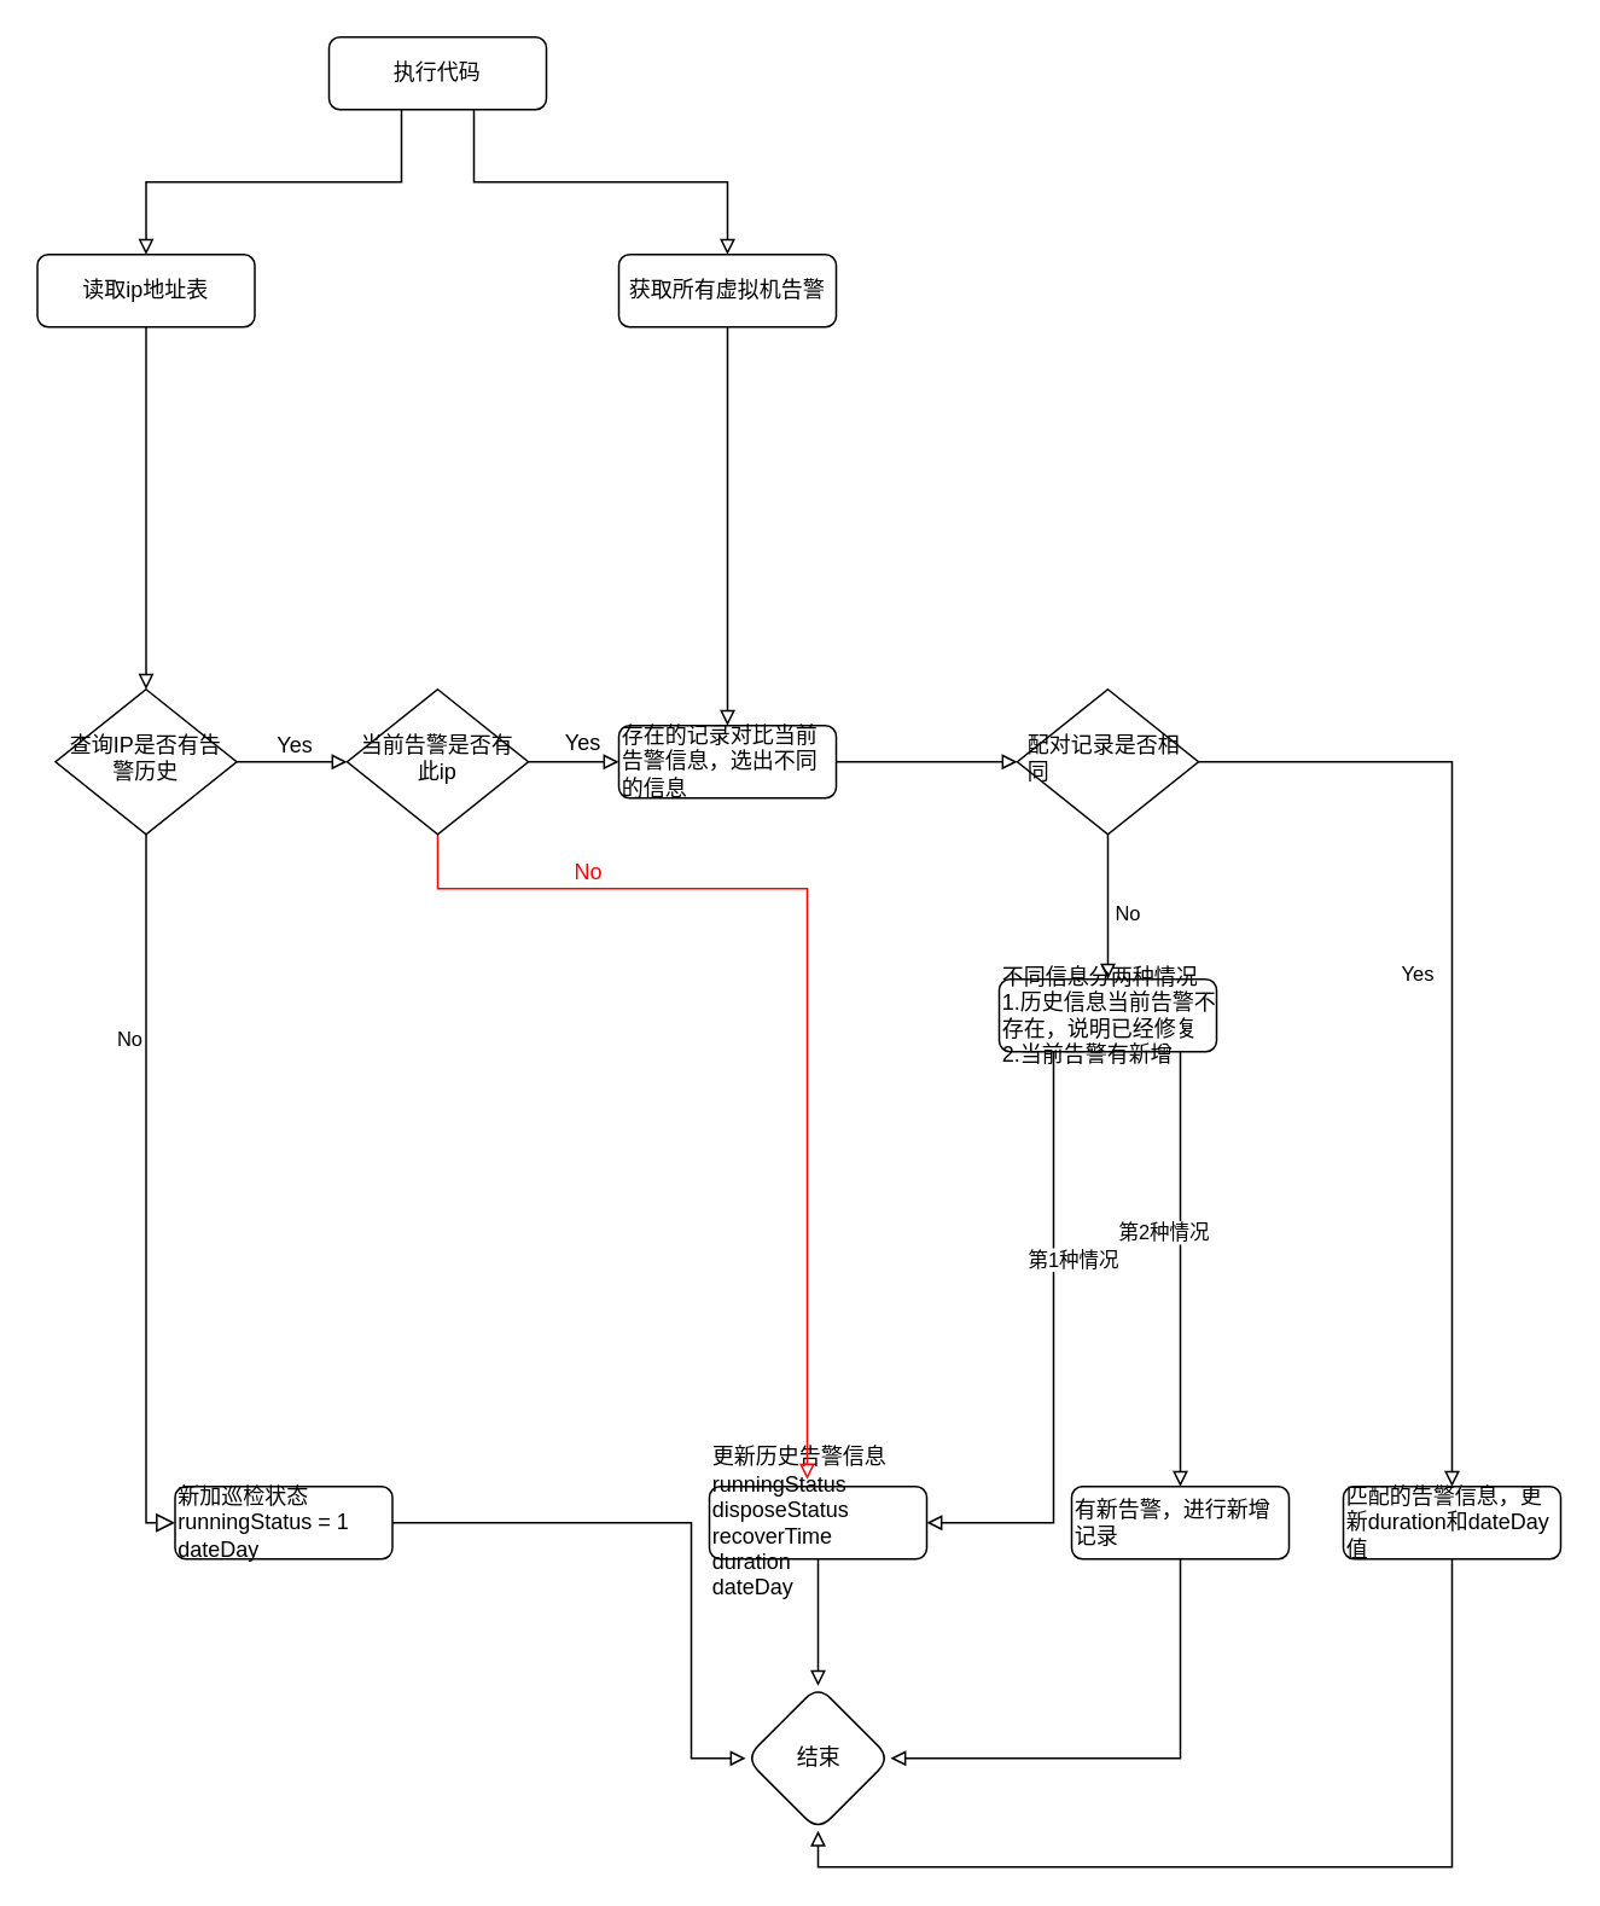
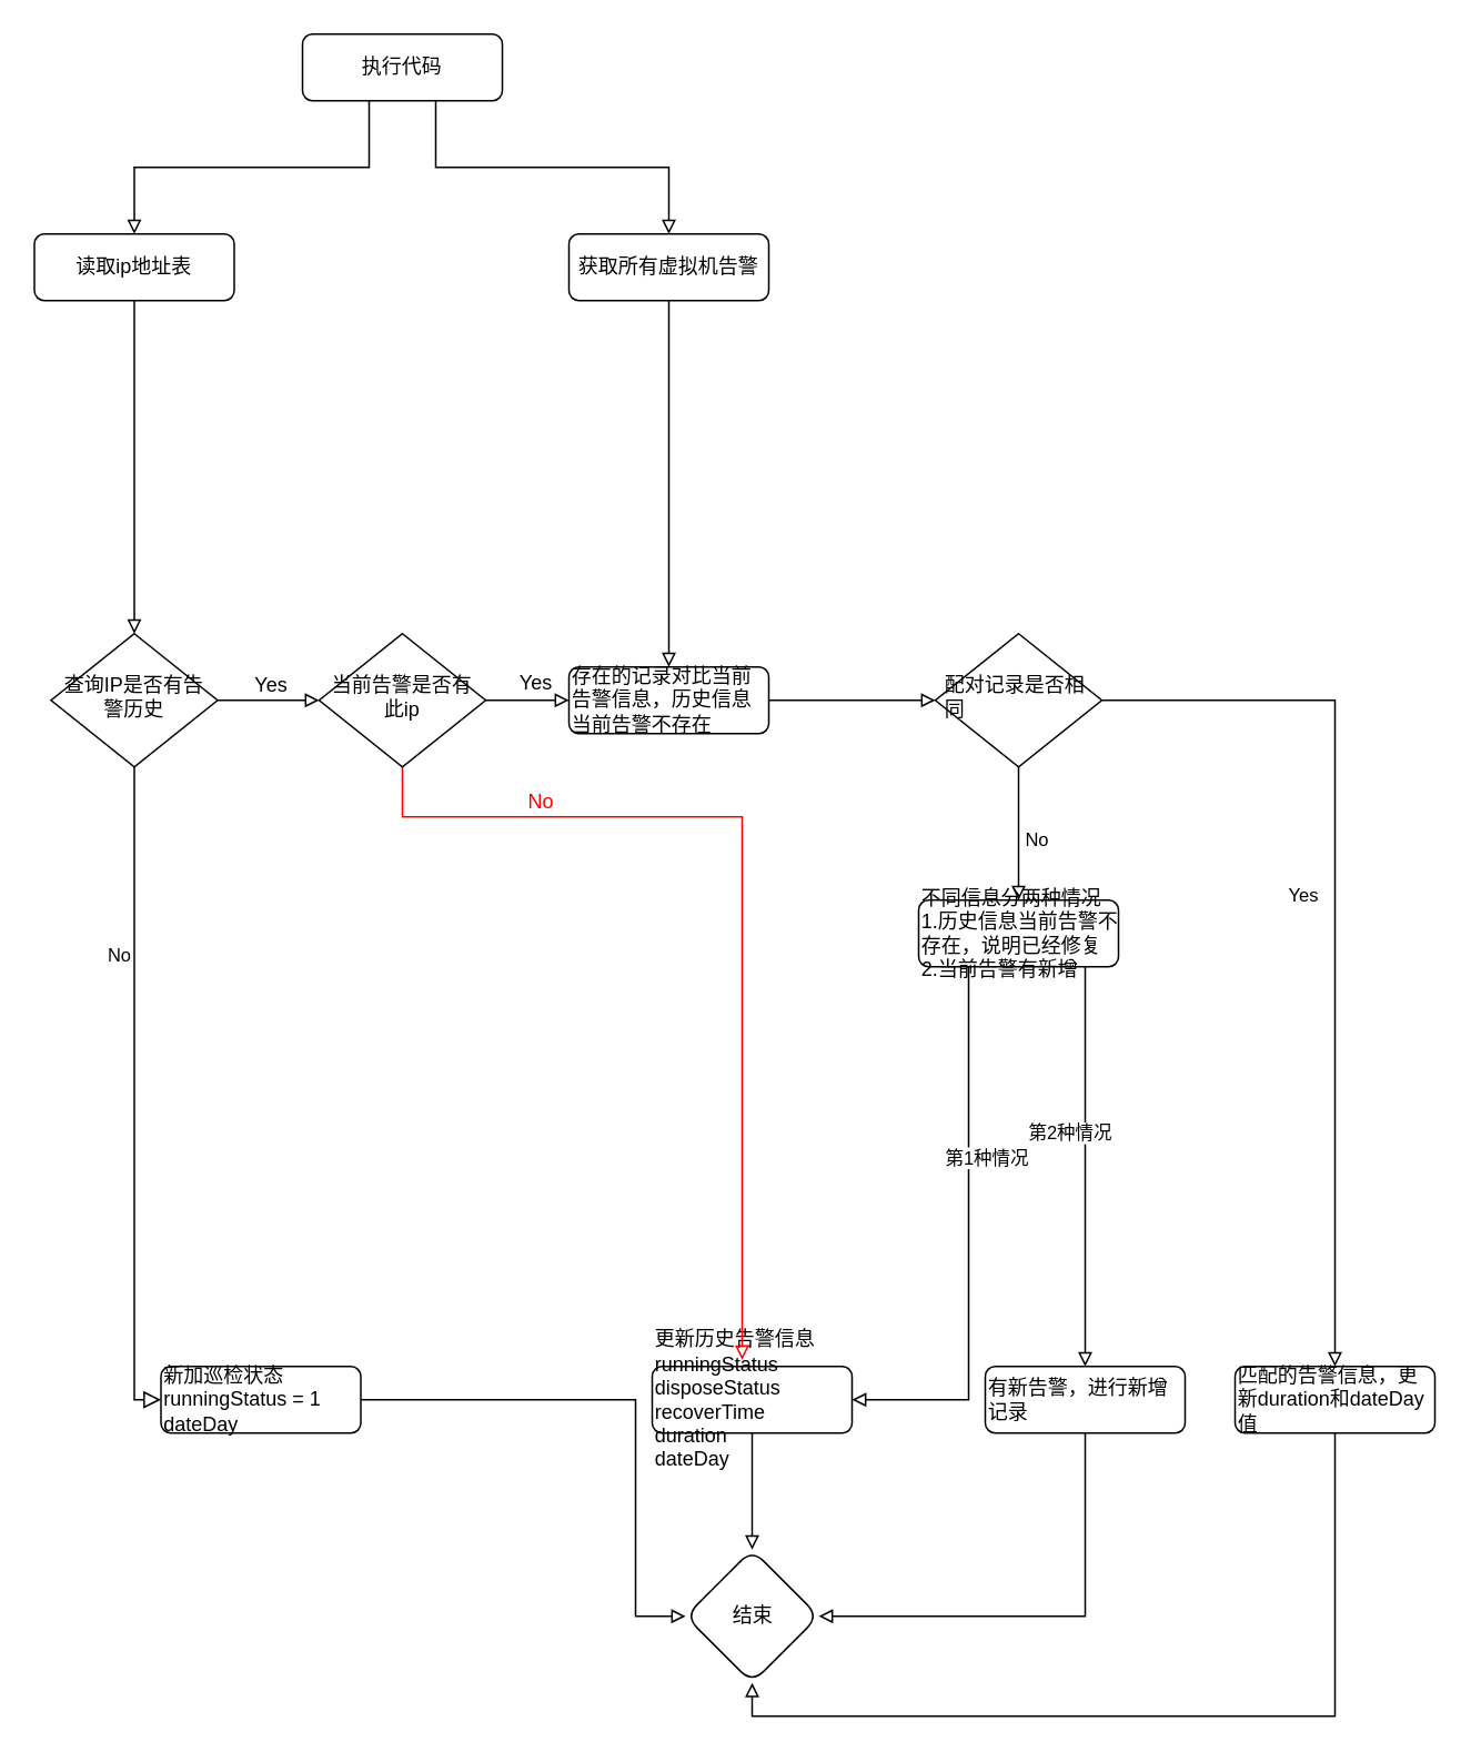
  <mxCell id="0" />
  <mxCell id="1" parent="0" />
  <mxCell id="2" value="" style="edgeStyle=orthogonalEdgeStyle;rounded=0;orthogonalLoop=1;jettySize=auto;html=1;startArrow=none;startFill=0;endArrow=block;endFill=0;entryX=0.5;entryY=0;entryDx=0;entryDy=0;" edge="1" parent="1" source="3" target="7"><mxGeometry relative="1" as="geometry"><mxPoint x="80" y="260" as="targetPoint" /></mxGeometry></mxCell>
  <mxCell id="3" value="读取ip地址表" style="rounded=1;whiteSpace=wrap;html=1;fontSize=12;glass=0;strokeWidth=1;shadow=0;" vertex="1" parent="1"><mxGeometry x="20" y="140" width="120" height="40" as="geometry" /></mxCell>
  <mxCell id="4" value="No" style="edgeStyle=orthogonalEdgeStyle;rounded=0;html=1;jettySize=auto;orthogonalLoop=1;fontSize=11;endArrow=block;endFill=0;endSize=8;strokeWidth=1;shadow=0;labelBackgroundColor=none;entryX=0;entryY=0.5;entryDx=0;entryDy=0;" edge="1" parent="1" source="7" target="32"><mxGeometry x="-0.431" y="-9" relative="1" as="geometry"><mxPoint as="offset" /><Array as="points"><mxPoint x="80" y="840" /></Array></mxGeometry></mxCell>
  <mxCell id="5" value="" style="edgeStyle=orthogonalEdgeStyle;rounded=0;orthogonalLoop=1;jettySize=auto;html=1;fontSize=12;endArrow=block;endFill=0;" edge="1" parent="1" source="7" target="37"><mxGeometry relative="1" as="geometry" /></mxCell>
  <mxCell id="6" value="Yes" style="edgeLabel;html=1;align=center;verticalAlign=middle;resizable=0;points=[];fontSize=12;" vertex="1" connectable="0" parent="5"><mxGeometry x="-0.438" y="2" relative="1" as="geometry"><mxPoint x="14" y="-8" as="offset" /></mxGeometry></mxCell>
  <mxCell id="7" value="&lt;span style=&quot;text-align: left&quot;&gt;查询IP是否有告警历史&lt;/span&gt;" style="rhombus;whiteSpace=wrap;html=1;shadow=0;fontFamily=Helvetica;fontSize=12;align=center;strokeWidth=1;spacing=6;spacingTop=-4;" vertex="1" parent="1"><mxGeometry x="30" y="380" width="100" height="80" as="geometry" /></mxCell>
  <mxCell id="8" style="edgeStyle=orthogonalEdgeStyle;rounded=0;orthogonalLoop=1;jettySize=auto;html=1;entryX=0.5;entryY=0;entryDx=0;entryDy=0;endArrow=block;endFill=0;" edge="1" parent="1" source="10" target="3"><mxGeometry relative="1" as="geometry"><Array as="points"><mxPoint x="221" y="100" /><mxPoint x="80" y="100" /></Array></mxGeometry></mxCell>
  <mxCell id="9" value="" style="edgeStyle=orthogonalEdgeStyle;rounded=0;orthogonalLoop=1;jettySize=auto;html=1;startArrow=none;startFill=0;endArrow=block;endFill=0;" edge="1" parent="1" source="10" target="12"><mxGeometry relative="1" as="geometry"><Array as="points"><mxPoint x="261" y="100" /><mxPoint x="401" y="100" /></Array></mxGeometry></mxCell>
  <mxCell id="10" value="执行代码" style="rounded=1;whiteSpace=wrap;html=1;fontSize=12;glass=0;strokeWidth=1;shadow=0;" vertex="1" parent="1"><mxGeometry x="181" y="20" width="120" height="40" as="geometry" /></mxCell>
  <mxCell id="11" style="edgeStyle=orthogonalEdgeStyle;rounded=0;orthogonalLoop=1;jettySize=auto;html=1;entryX=0.5;entryY=0;entryDx=0;entryDy=0;startArrow=none;startFill=0;endArrow=block;endFill=0;" edge="1" parent="1" source="12" target="14"><mxGeometry relative="1" as="geometry"><Array as="points"><mxPoint x="401" y="350" /><mxPoint x="401" y="350" /></Array></mxGeometry></mxCell>
  <mxCell id="12" value="获取所有虚拟机告警" style="rounded=1;whiteSpace=wrap;html=1;fontSize=12;glass=0;strokeWidth=1;shadow=0;" vertex="1" parent="1"><mxGeometry x="341" y="140" width="120" height="40" as="geometry" /></mxCell>
  <mxCell id="13" value="" style="edgeStyle=orthogonalEdgeStyle;rounded=0;orthogonalLoop=1;jettySize=auto;html=1;endArrow=block;endFill=0;" edge="1" parent="1" source="14" target="21"><mxGeometry relative="1" as="geometry" /></mxCell>
- <mxCell id="14" value="存在的记录对比当前告警信息，选出不同的信息" style="rounded=1;whiteSpace=wrap;html=1;fontSize=12;glass=0;strokeWidth=1;shadow=0;align=left;" vertex="1" parent="1"><mxGeometry x="341" y="400" width="120" height="40" as="geometry" /></mxCell>
+ <mxCell id="14" value="存在的记录对比当前告警信息，历史信息当前告警不存在" style="rounded=1;whiteSpace=wrap;html=1;fontSize=12;glass=0;strokeWidth=1;shadow=0;align=left;" vertex="1" parent="1"><mxGeometry x="341" y="400" width="120" height="40" as="geometry" /></mxCell>
  <mxCell id="15" style="edgeStyle=orthogonalEdgeStyle;rounded=0;orthogonalLoop=1;jettySize=auto;html=1;entryX=1;entryY=0.5;entryDx=0;entryDy=0;fontSize=12;endArrow=block;endFill=0;exitX=0.5;exitY=1;exitDx=0;exitDy=0;" edge="1" parent="1" source="16" target="33"><mxGeometry relative="1" as="geometry" /></mxCell>
  <mxCell id="16" value="有新告警，进行新增记录" style="rounded=1;whiteSpace=wrap;html=1;fontSize=12;glass=0;strokeWidth=1;shadow=0;align=left;" vertex="1" parent="1"><mxGeometry x="591" y="820" width="120" height="40" as="geometry" /></mxCell>
  <mxCell id="17" style="edgeStyle=orthogonalEdgeStyle;rounded=0;orthogonalLoop=1;jettySize=auto;html=1;entryX=0.5;entryY=0;entryDx=0;entryDy=0;endArrow=block;endFill=0;" edge="1" parent="1" source="21" target="28"><mxGeometry relative="1" as="geometry" /></mxCell>
  <mxCell id="18" value="Yes" style="edgeLabel;html=1;align=center;verticalAlign=middle;resizable=0;points=[];" vertex="1" connectable="0" parent="17"><mxGeometry x="-0.079" relative="1" as="geometry"><mxPoint x="-20" y="7" as="offset" /></mxGeometry></mxCell>
  <mxCell id="19" style="edgeStyle=orthogonalEdgeStyle;rounded=0;orthogonalLoop=1;jettySize=auto;html=1;entryX=0.5;entryY=0;entryDx=0;entryDy=0;endArrow=block;endFill=0;exitX=0.5;exitY=1;exitDx=0;exitDy=0;" edge="1" parent="1" source="21" target="26"><mxGeometry relative="1" as="geometry"><Array as="points"><mxPoint x="611" y="480" /><mxPoint x="611" y="480" /></Array></mxGeometry></mxCell>
  <mxCell id="20" value="No" style="edgeLabel;html=1;align=center;verticalAlign=middle;resizable=0;points=[];" vertex="1" connectable="0" parent="19"><mxGeometry x="0.133" y="-1" relative="1" as="geometry"><mxPoint x="11" y="-2" as="offset" /></mxGeometry></mxCell>
  <mxCell id="21" value="配对记录是否相同" style="rhombus;whiteSpace=wrap;html=1;shadow=0;fontFamily=Helvetica;fontSize=12;align=left;strokeWidth=1;spacing=6;spacingTop=-4;" vertex="1" parent="1"><mxGeometry x="561" y="380" width="100" height="80" as="geometry" /></mxCell>
  <mxCell id="22" style="edgeStyle=orthogonalEdgeStyle;rounded=0;orthogonalLoop=1;jettySize=auto;html=1;entryX=0.5;entryY=0;entryDx=0;entryDy=0;endArrow=block;endFill=0;" edge="1" parent="1" target="16"><mxGeometry relative="1" as="geometry"><mxPoint x="651" y="580" as="sourcePoint" /><Array as="points"><mxPoint x="651" y="580" /></Array></mxGeometry></mxCell>
  <mxCell id="23" value="第2种情况" style="edgeLabel;html=1;align=center;verticalAlign=middle;resizable=0;points=[];" vertex="1" connectable="0" parent="22"><mxGeometry x="-0.503" relative="1" as="geometry"><mxPoint x="-10" y="39" as="offset" /></mxGeometry></mxCell>
  <mxCell id="24" style="edgeStyle=orthogonalEdgeStyle;rounded=0;orthogonalLoop=1;jettySize=auto;html=1;exitX=0.25;exitY=1;exitDx=0;exitDy=0;endArrow=block;endFill=0;entryX=1;entryY=0.5;entryDx=0;entryDy=0;" edge="1" parent="1"><mxGeometry relative="1" as="geometry"><mxPoint x="511" y="840" as="targetPoint" /><Array as="points"><mxPoint x="581" y="840" /></Array><mxPoint x="581" y="580" as="sourcePoint" /></mxGeometry></mxCell>
  <mxCell id="25" value="第1种情况" style="edgeLabel;html=1;align=center;verticalAlign=middle;resizable=0;points=[];" vertex="1" connectable="0" parent="24"><mxGeometry x="-0.326" y="1" relative="1" as="geometry"><mxPoint x="9" y="3" as="offset" /></mxGeometry></mxCell>
  <mxCell id="26" value="不同信息分两种情况&lt;br&gt;1.历史信息当前告警不存在，说明已经修复&lt;br&gt;2.当前告警有新增" style="rounded=1;whiteSpace=wrap;html=1;fontSize=12;glass=0;strokeWidth=1;shadow=0;align=left;" vertex="1" parent="1"><mxGeometry x="551" y="540" width="120" height="40" as="geometry" /></mxCell>
  <mxCell id="27" style="edgeStyle=orthogonalEdgeStyle;rounded=0;orthogonalLoop=1;jettySize=auto;html=1;entryX=0.5;entryY=1;entryDx=0;entryDy=0;fontSize=12;endArrow=block;endFill=0;" edge="1" parent="1" source="28" target="33"><mxGeometry relative="1" as="geometry"><Array as="points"><mxPoint x="801" y="1030" /><mxPoint x="451" y="1030" /></Array></mxGeometry></mxCell>
  <mxCell id="28" value="匹配的告警信息，更新duration和dateDay值" style="rounded=1;whiteSpace=wrap;html=1;fontSize=12;glass=0;strokeWidth=1;shadow=0;align=left;" vertex="1" parent="1"><mxGeometry x="741" y="820" width="120" height="40" as="geometry" /></mxCell>
  <mxCell id="29" style="edgeStyle=orthogonalEdgeStyle;rounded=0;orthogonalLoop=1;jettySize=auto;html=1;fontSize=12;endArrow=block;endFill=0;entryX=0.5;entryY=0;entryDx=0;entryDy=0;" edge="1" parent="1" source="30" target="33"><mxGeometry relative="1" as="geometry"><mxPoint x="501" y="940" as="targetPoint" /></mxGeometry></mxCell>
  <mxCell id="30" value="&lt;font style=&quot;font-size: 12px;&quot;&gt;更新历史告警信息runningStatus&lt;br style=&quot;font-size: 12px;&quot;&gt;disposeStatus&lt;br style=&quot;font-size: 12px;&quot;&gt;recoverTime&lt;br style=&quot;font-size: 12px;&quot;&gt;duration&lt;br style=&quot;font-size: 12px;&quot;&gt;dateDay&lt;/font&gt;" style="rounded=1;whiteSpace=wrap;html=1;fontSize=12;glass=0;strokeWidth=1;shadow=0;align=left;" vertex="1" parent="1"><mxGeometry x="391" y="820" width="120" height="40" as="geometry" /></mxCell>
  <mxCell id="31" value="" style="edgeStyle=orthogonalEdgeStyle;rounded=0;orthogonalLoop=1;jettySize=auto;html=1;fontSize=12;endArrow=block;endFill=0;" edge="1" parent="1" source="32" target="33"><mxGeometry relative="1" as="geometry"><Array as="points"><mxPoint x="381" y="840" /><mxPoint x="381" y="970" /></Array></mxGeometry></mxCell>
  <mxCell id="32" value="新加巡检状态&lt;br&gt;runningStatus = 1&lt;br&gt;dateDay" style="rounded=1;whiteSpace=wrap;html=1;fontSize=12;glass=0;strokeWidth=1;shadow=0;align=left;" vertex="1" parent="1"><mxGeometry x="96" y="820" width="120" height="40" as="geometry" /></mxCell>
  <mxCell id="33" value="&amp;nbsp; &amp;nbsp; &amp;nbsp; &amp;nbsp; 结束" style="rhombus;whiteSpace=wrap;html=1;align=left;rounded=1;glass=0;strokeWidth=1;shadow=0;" vertex="1" parent="1"><mxGeometry x="411" y="930" width="80" height="80" as="geometry" /></mxCell>
  <mxCell id="34" value="Yes" style="edgeStyle=orthogonalEdgeStyle;rounded=0;orthogonalLoop=1;jettySize=auto;html=1;fontSize=12;endArrow=block;endFill=0;" edge="1" parent="1" source="37" target="14"><mxGeometry x="0.2" y="10" relative="1" as="geometry"><mxPoint as="offset" /></mxGeometry></mxCell>
  <mxCell id="35" style="edgeStyle=orthogonalEdgeStyle;rounded=0;orthogonalLoop=1;jettySize=auto;html=1;fontSize=12;endArrow=block;endFill=0;entryX=0.45;entryY=-0.1;entryDx=0;entryDy=0;exitX=0.5;exitY=1;exitDx=0;exitDy=0;fontColor=#FF0000;strokeColor=#FF0000;entryPerimeter=0;" edge="1" parent="1" source="37" target="30"><mxGeometry relative="1" as="geometry"><mxPoint x="521" y="703.636" as="targetPoint" /><Array as="points"><mxPoint x="241" y="490" /><mxPoint x="445" y="490" /></Array></mxGeometry></mxCell>
  <mxCell id="36" value="No" style="edgeLabel;html=1;align=center;verticalAlign=middle;resizable=0;points=[];fontSize=12;fontColor=#FF0000;" vertex="1" connectable="0" parent="35"><mxGeometry x="-0.6" y="4" relative="1" as="geometry"><mxPoint y="-6" as="offset" /></mxGeometry></mxCell>
  <mxCell id="37" value="当前告警是否有此ip" style="rhombus;whiteSpace=wrap;html=1;shadow=0;fontFamily=Helvetica;fontSize=12;align=center;strokeWidth=1;spacing=6;spacingTop=-4;" vertex="1" parent="1"><mxGeometry x="191" y="380" width="100" height="80" as="geometry" /></mxCell>
